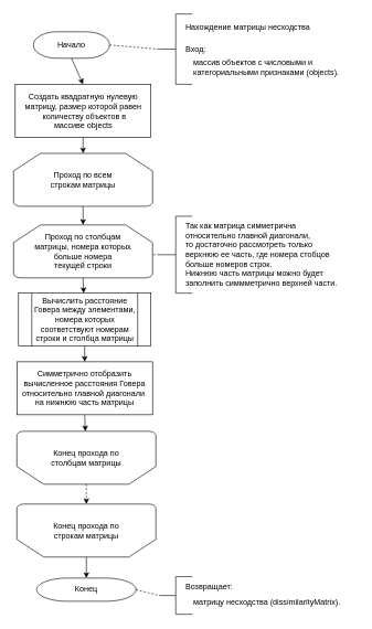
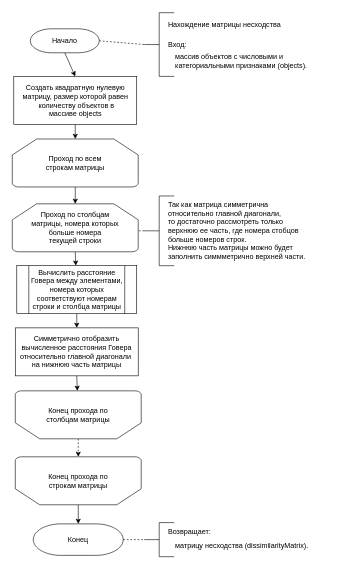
  <mxCell id="0" />
  <mxCell id="1" parent="0" />
  <mxCell id="2" style="edgeStyle=none;html=1;entryX=0;entryY=0.5;entryDx=0;entryDy=0;entryPerimeter=0;fontSize=12;endArrow=none;endFill=0;dashed=1;exitX=1;exitY=0.5;exitDx=0;exitDy=0;exitPerimeter=0;" parent="1" source="4" target="5" edge="1"><mxGeometry relative="1" as="geometry"><mxPoint x="230" y="74" as="sourcePoint" /></mxGeometry></mxCell>
  <mxCell id="3" style="edgeStyle=none;html=1;exitX=0.5;exitY=1;exitDx=0;exitDy=0;exitPerimeter=0;entryX=0.5;entryY=0;entryDx=0;entryDy=0;" parent="1" source="4" target="16" edge="1"><mxGeometry relative="1" as="geometry" /></mxCell>
  <mxCell id="4" value="Начало" style="strokeWidth=1;html=1;shape=mxgraph.flowchart.terminator;whiteSpace=wrap;strokeColor=default;gradientColor=none;" parent="1" vertex="1"><mxGeometry x="50" y="47.25" width="115" height="40" as="geometry" /></mxCell>
  <mxCell id="5" value="" style="strokeWidth=1;html=1;shape=mxgraph.flowchart.annotation_2;align=left;labelPosition=right;pointerEvents=1;strokeColor=default;fontSize=13;gradientColor=none;" parent="1" vertex="1"><mxGeometry x="240" y="20.38" width="50" height="106.25" as="geometry" /></mxCell>
  <mxCell id="6" value="&lt;span style=&quot;font-size: 12px;&quot;&gt;Нахождение матрицы несходства&lt;/span&gt;" style="text;html=1;align=left;verticalAlign=middle;resizable=0;points=[];autosize=1;strokeColor=none;fillColor=none;fontSize=13;strokeWidth=1;" parent="1" vertex="1"><mxGeometry x="277.5" y="25.38" width="220" height="30" as="geometry" /></mxCell>
  <mxCell id="7" value="Вход:" style="text;html=1;align=center;verticalAlign=middle;resizable=0;points=[];autosize=1;strokeColor=none;fillColor=none;fontSize=12;" parent="1" vertex="1"><mxGeometry x="270" y="58.5" width="50" height="30" as="geometry" /></mxCell>
  <mxCell id="8" value="массив объектов с числовыми и&lt;br&gt;категориальными признаками (objects)." style="text;html=1;align=left;verticalAlign=middle;resizable=0;points=[];autosize=1;strokeColor=none;fillColor=none;fontSize=12;" parent="1" vertex="1"><mxGeometry x="290" y="81" width="250" height="40" as="geometry" /></mxCell>
  <mxCell id="9" style="edgeStyle=none;html=1;exitX=0.5;exitY=0;exitDx=0;exitDy=0;exitPerimeter=0;entryX=0.5;entryY=0;entryDx=0;entryDy=0;entryPerimeter=0;" parent="1" source="30" target="10" edge="1"><mxGeometry relative="1" as="geometry"><mxPoint x="135" y="841" as="sourcePoint" /><mxPoint x="130" y="871" as="targetPoint" /></mxGeometry></mxCell>
- <mxCell id="10" value="Конец" style="strokeWidth=1;html=1;shape=mxgraph.flowchart.terminator;whiteSpace=wrap;strokeColor=default;gradientColor=none;" parent="1" vertex="1"><mxGeometry x="55" y="872.88" width="150" height="35" as="geometry" /></mxCell>
+ <mxCell id="10" value="Конец" style="strokeWidth=1;html=1;shape=mxgraph.flowchart.terminator;whiteSpace=wrap;strokeColor=default;gradientColor=none;" parent="1" vertex="1"><mxGeometry x="55" y="872.88" width="150" height="52.5" as="geometry" /></mxCell>
  <mxCell id="11" style="edgeStyle=none;html=1;entryX=0;entryY=0.5;entryDx=0;entryDy=0;entryPerimeter=0;fontSize=12;endArrow=none;endFill=0;dashed=1;exitX=1;exitY=0.5;exitDx=0;exitDy=0;exitPerimeter=0;" parent="1" source="10" target="12" edge="1"><mxGeometry relative="1" as="geometry"><mxPoint x="215" y="897.25" as="sourcePoint" /></mxGeometry></mxCell>
  <mxCell id="12" value="" style="strokeWidth=1;html=1;shape=mxgraph.flowchart.annotation_2;align=left;labelPosition=right;pointerEvents=1;strokeColor=default;fontSize=13;gradientColor=none;" parent="1" vertex="1"><mxGeometry x="240" y="870.7" width="50" height="56.86" as="geometry" /></mxCell>
  <mxCell id="13" value="Возвращает:" style="text;html=1;align=left;verticalAlign=middle;resizable=0;points=[];autosize=1;strokeColor=none;fillColor=none;fontSize=12;" parent="1" vertex="1"><mxGeometry x="277.5" y="870.7" width="100" height="30" as="geometry" /></mxCell>
  <mxCell id="14" value="матрицу несходства (&lt;span style=&quot;text-align: center;&quot;&gt;dissimilarityMatrix&lt;/span&gt;)." style="text;html=1;align=left;verticalAlign=middle;resizable=0;points=[];autosize=1;strokeColor=none;fillColor=none;fontSize=12;" parent="1" vertex="1"><mxGeometry x="290" y="895.38" width="250" height="30" as="geometry" /></mxCell>
  <mxCell id="15" style="edgeStyle=none;html=1;exitX=0.5;exitY=1;exitDx=0;exitDy=0;entryX=0.5;entryY=0;entryDx=0;entryDy=0;entryPerimeter=0;endArrow=classic;endFill=1;" parent="1" source="16" target="22" edge="1"><mxGeometry relative="1" as="geometry" /></mxCell>
  <mxCell id="16" value="Создать квадратную нулевую&lt;br&gt;матрицу, размер которой равен&lt;br&gt;&amp;nbsp;количеству объектов в&lt;br&gt;массиве&amp;nbsp;&lt;span style=&quot;text-align: left;&quot;&gt;objects&lt;/span&gt;" style="rounded=0;whiteSpace=wrap;html=1;strokeColor=default;strokeWidth=1;fontSize=12;gradientColor=none;" parent="1" vertex="1"><mxGeometry x="22.5" y="126.63" width="205" height="80" as="geometry" /></mxCell>
  <mxCell id="17" style="edgeStyle=none;html=1;exitX=0.5;exitY=1;exitDx=0;exitDy=0;exitPerimeter=0;endArrow=classic;endFill=1;" parent="1" source="18" target="24" edge="1"><mxGeometry relative="1" as="geometry" /></mxCell>
  <mxCell id="18" value="Проход по столбцам &lt;br&gt;матрицы, номера которых &lt;br&gt;больше номера&lt;br&gt;текущей строки" style="strokeWidth=1;html=1;shape=mxgraph.flowchart.loop_limit;whiteSpace=wrap;" parent="1" vertex="1"><mxGeometry x="20" y="339.12" width="210" height="80" as="geometry" /></mxCell>
  <mxCell id="19" style="edgeStyle=none;html=1;exitX=0.5;exitY=1;exitDx=0;exitDy=0;endArrow=classic;endFill=1;" parent="1" source="20" target="29" edge="1"><mxGeometry relative="1" as="geometry" /></mxCell>
  <mxCell id="20" value="Симметрично отобразить&lt;br&gt;вычисленное расстояния Говера&lt;br&gt;относительно главной диагонали&amp;nbsp;&lt;br&gt;на нижнюю часть матрицы" style="rounded=0;whiteSpace=wrap;html=1;strokeColor=default;strokeWidth=1;fontSize=12;gradientColor=none;" parent="1" vertex="1"><mxGeometry x="25" y="546" width="205" height="80" as="geometry" /></mxCell>
  <mxCell id="21" style="edgeStyle=none;html=1;exitX=0.5;exitY=1;exitDx=0;exitDy=0;exitPerimeter=0;endArrow=classic;endFill=1;" parent="1" source="22" target="18" edge="1"><mxGeometry relative="1" as="geometry" /></mxCell>
  <mxCell id="22" value="Проход по всем &lt;br&gt;строкам матрицы" style="strokeWidth=1;html=1;shape=mxgraph.flowchart.loop_limit;whiteSpace=wrap;" parent="1" vertex="1"><mxGeometry x="20" y="231" width="210" height="80" as="geometry" /></mxCell>
  <mxCell id="23" style="edgeStyle=none;html=1;exitX=0.5;exitY=1;exitDx=0;exitDy=0;entryX=0.5;entryY=0;entryDx=0;entryDy=0;endArrow=classic;endFill=1;" parent="1" source="24" target="20" edge="1"><mxGeometry relative="1" as="geometry" /></mxCell>
  <mxCell id="24" value="Вычислить расстояние&lt;br&gt;Говера между элементами, номера которых соответствуют номерам&lt;br&gt;строки и столбца матрицы" style="shape=process;whiteSpace=wrap;html=1;backgroundOutline=1;strokeColor=default;strokeWidth=1;fontSize=12;gradientColor=none;" parent="1" vertex="1"><mxGeometry x="27.5" y="442.27" width="200" height="80" as="geometry" /></mxCell>
  <mxCell id="25" style="edgeStyle=none;html=1;exitX=0;exitY=0.5;exitDx=0;exitDy=0;exitPerimeter=0;endArrow=none;endFill=0;dashed=1;entryX=0.999;entryY=0.562;entryDx=0;entryDy=0;entryPerimeter=0;" parent="1" source="26" target="18" edge="1"><mxGeometry relative="1" as="geometry"><mxPoint x="230" y="384" as="targetPoint" /></mxGeometry></mxCell>
  <mxCell id="26" value="" style="strokeWidth=1;html=1;shape=mxgraph.flowchart.annotation_2;align=left;labelPosition=right;pointerEvents=1;strokeColor=default;fontSize=13;gradientColor=none;" parent="1" vertex="1"><mxGeometry x="240" y="326.02" width="50" height="116.25" as="geometry" /></mxCell>
  <mxCell id="27" value="Так как матрица симметрична&lt;br&gt;относительно главной диагонали,&lt;br&gt;то достаточно рассмотреть только &lt;br&gt;верхнюю ее часть, где номера стобцов &lt;br&gt;больше номеров строк.&amp;nbsp;&lt;br&gt;Нижнюю часть матрицы можно будет &lt;br&gt;заполнить симмметрично верхней части." style="text;html=1;align=left;verticalAlign=middle;resizable=0;points=[];autosize=1;strokeColor=none;fillColor=none;" parent="1" vertex="1"><mxGeometry x="277.5" y="329.14" width="260" height="110" as="geometry" /></mxCell>
  <mxCell id="28" style="edgeStyle=none;html=1;exitX=0.5;exitY=0;exitDx=0;exitDy=0;exitPerimeter=0;entryX=0.5;entryY=1;entryDx=0;entryDy=0;entryPerimeter=0;endArrow=classic;endFill=1;dashed=1;" parent="1" source="29" target="30" edge="1"><mxGeometry relative="1" as="geometry" /></mxCell>
  <mxCell id="29" value="Конец прохода по &lt;br&gt;столбцам матрицы" style="strokeWidth=1;html=1;shape=mxgraph.flowchart.loop_limit;whiteSpace=wrap;direction=west;" parent="1" vertex="1"><mxGeometry x="25" y="651" width="210" height="80" as="geometry" /></mxCell>
  <mxCell id="30" value="Конец прохода по&lt;br&gt;строкам матрицы" style="strokeWidth=1;html=1;shape=mxgraph.flowchart.loop_limit;whiteSpace=wrap;direction=west;" parent="1" vertex="1"><mxGeometry x="25" y="761" width="210" height="80" as="geometry" /></mxCell>
